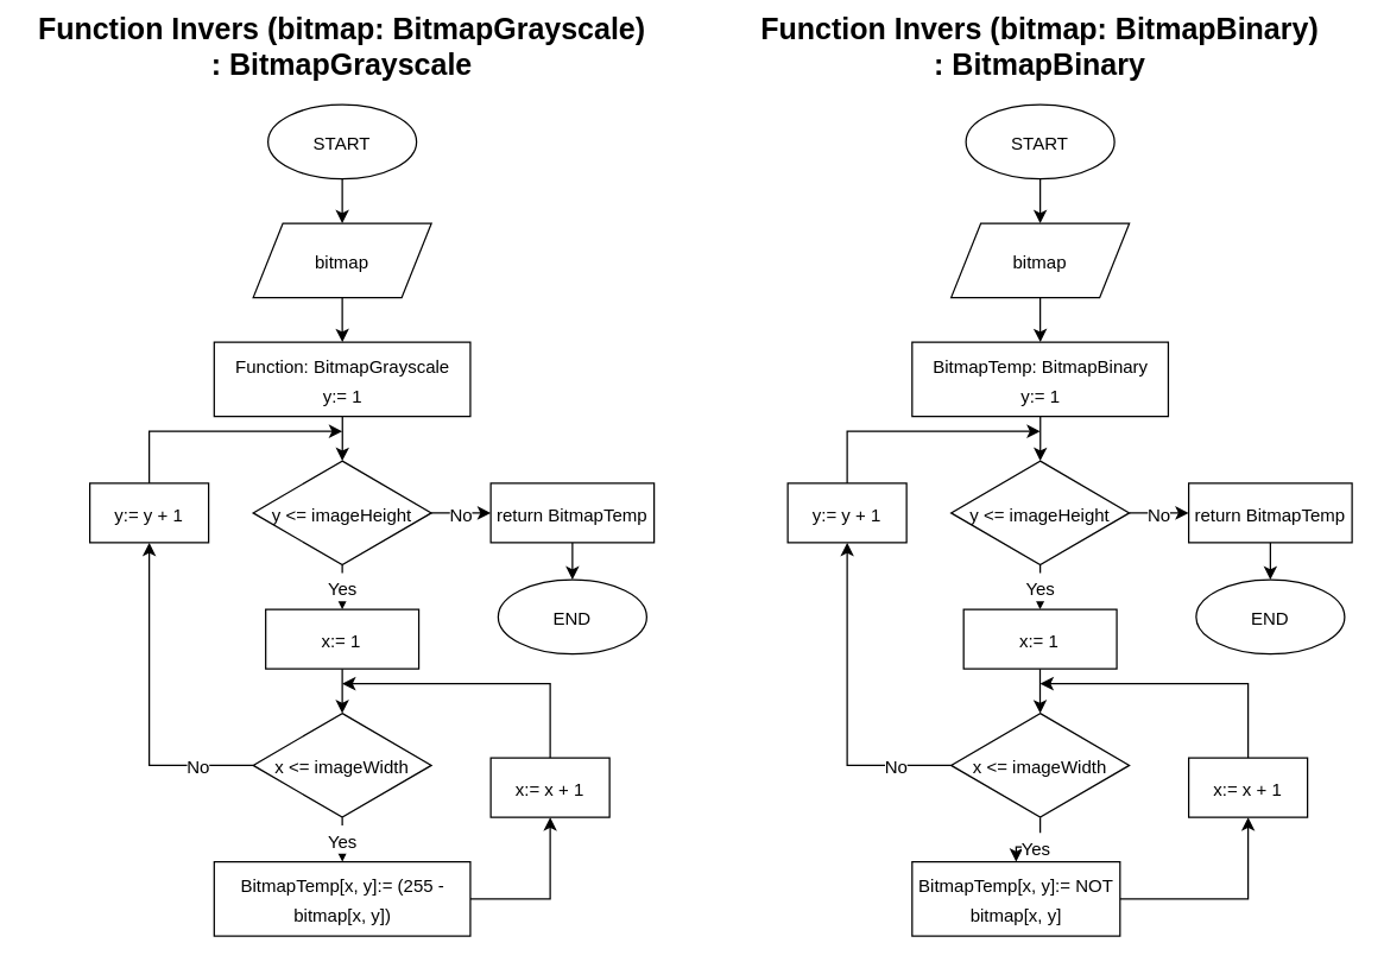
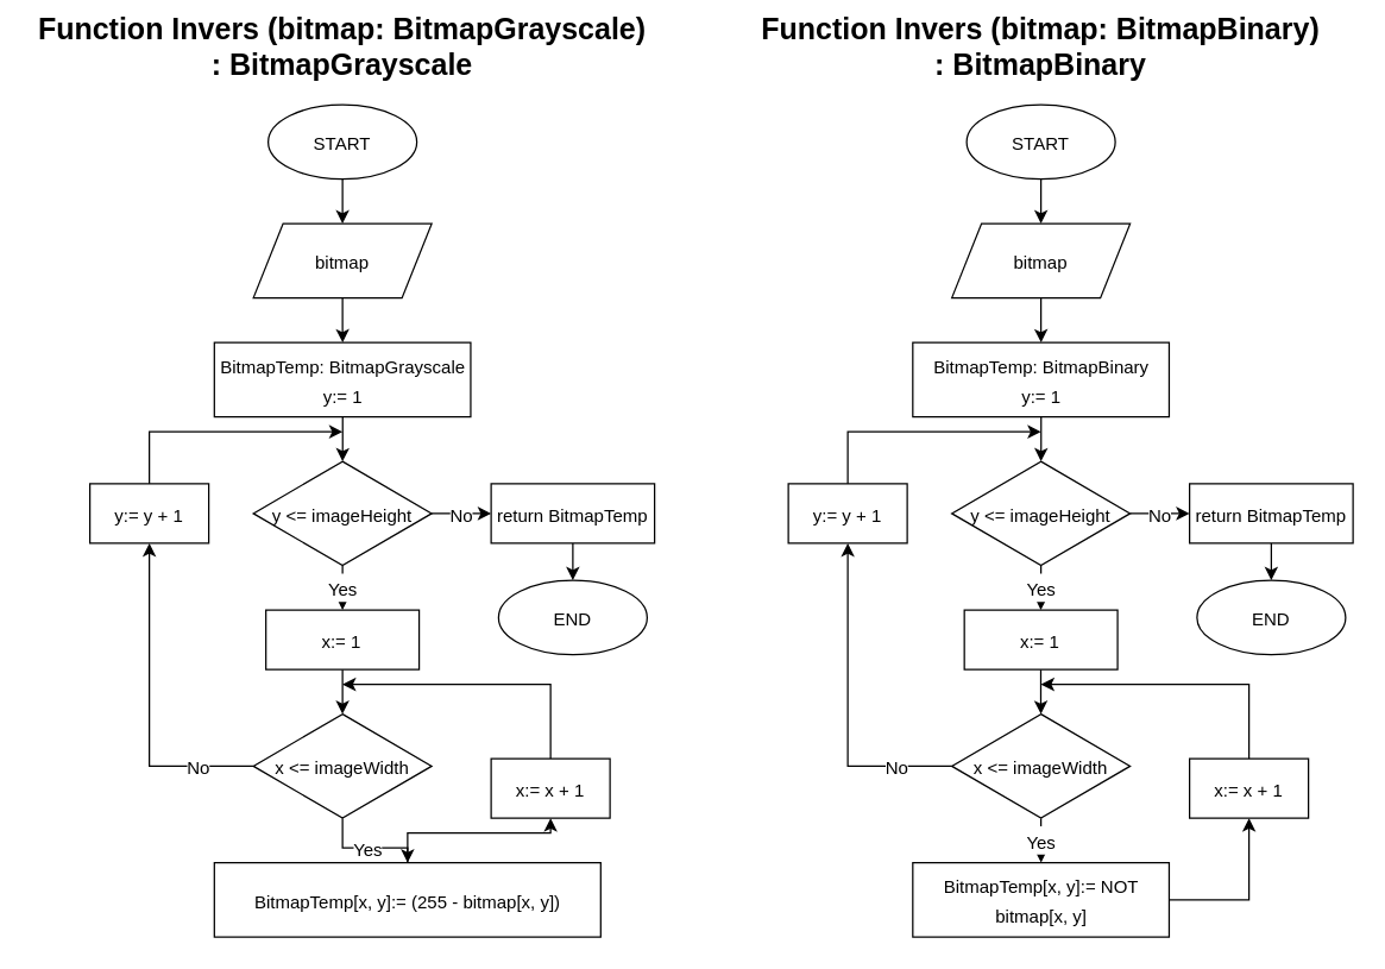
  <mxCell id="0" />
  <mxCell id="1" parent="0" />
  <mxCell id="2" value="&lt;span style=&quot;font-size: 20px&quot;&gt;&lt;b&gt;Function Invers (bitmap: BitmapGrayscale) : BitmapGrayscale&lt;/b&gt;&lt;/span&gt;" style="text;html=1;strokeColor=none;fillColor=none;align=center;verticalAlign=middle;whiteSpace=wrap;rounded=0;fontSize=16;" parent="1" vertex="1"><mxGeometry x="20" y="20" width="420" height="20" as="geometry" /></mxCell>
  <mxCell id="3" value="" style="edgeStyle=orthogonalEdgeStyle;rounded=0;orthogonalLoop=1;jettySize=auto;html=1;fontSize=16;" parent="1" source="4" target="8" edge="1"><mxGeometry relative="1" as="geometry" /></mxCell>
  <mxCell id="4" value="&lt;font style=&quot;font-size: 12px&quot;&gt;START&lt;/font&gt;" style="ellipse;whiteSpace=wrap;html=1;fontSize=16;" parent="1" vertex="1"><mxGeometry x="180" y="70" width="100" height="50" as="geometry" /></mxCell>
  <mxCell id="5" value="" style="edgeStyle=orthogonalEdgeStyle;rounded=0;orthogonalLoop=1;jettySize=auto;html=1;fontSize=16;" parent="1" source="6" target="11" edge="1"><mxGeometry relative="1" as="geometry" /></mxCell>
- <mxCell id="6" value="&lt;font style=&quot;font-size: 12px&quot;&gt;Function: BitmapGrayscale&lt;br&gt;y:= 1&lt;/font&gt;" style="rounded=0;whiteSpace=wrap;html=1;fontSize=16;" parent="1" vertex="1"><mxGeometry x="143.75" y="230" width="172.5" height="50" as="geometry" /></mxCell>
+ <mxCell id="6" value="&lt;font style=&quot;font-size: 12px&quot;&gt;BitmapTemp: BitmapGrayscale&lt;br&gt;y:= 1&lt;/font&gt;" style="rounded=0;whiteSpace=wrap;html=1;fontSize=16;" parent="1" vertex="1"><mxGeometry x="143.75" y="230" width="172.5" height="50" as="geometry" /></mxCell>
  <mxCell id="7" value="" style="edgeStyle=orthogonalEdgeStyle;rounded=0;orthogonalLoop=1;jettySize=auto;html=1;fontSize=16;" parent="1" source="8" target="6" edge="1"><mxGeometry relative="1" as="geometry" /></mxCell>
  <mxCell id="8" value="&lt;font style=&quot;font-size: 12px&quot;&gt;bitmap&lt;/font&gt;" style="shape=parallelogram;perimeter=parallelogramPerimeter;whiteSpace=wrap;html=1;fixedSize=1;fontSize=16;" parent="1" vertex="1"><mxGeometry x="170" y="150" width="120" height="50" as="geometry" /></mxCell>
  <mxCell id="9" value="&lt;font style=&quot;font-size: 12px&quot;&gt;Yes&lt;/font&gt;" style="edgeStyle=orthogonalEdgeStyle;rounded=0;orthogonalLoop=1;jettySize=auto;html=1;fontSize=16;" parent="1" source="11" target="13" edge="1"><mxGeometry relative="1" as="geometry" /></mxCell>
  <mxCell id="10" value="&lt;font style=&quot;font-size: 12px&quot;&gt;No&lt;/font&gt;" style="edgeStyle=orthogonalEdgeStyle;rounded=0;orthogonalLoop=1;jettySize=auto;html=1;fontSize=16;" parent="1" source="11" target="24" edge="1"><mxGeometry relative="1" as="geometry" /></mxCell>
  <mxCell id="11" value="&lt;font style=&quot;font-size: 12px&quot;&gt;y &amp;lt;= imageHeight&lt;/font&gt;" style="rhombus;whiteSpace=wrap;html=1;fontSize=16;" parent="1" vertex="1"><mxGeometry x="170" y="310" width="120" height="70" as="geometry" /></mxCell>
  <mxCell id="12" value="" style="edgeStyle=orthogonalEdgeStyle;rounded=0;orthogonalLoop=1;jettySize=auto;html=1;fontSize=16;" parent="1" source="13" target="16" edge="1"><mxGeometry relative="1" as="geometry" /></mxCell>
  <mxCell id="13" value="&lt;span style=&quot;font-size: 12px&quot;&gt;x:= 1&lt;/span&gt;" style="rounded=0;whiteSpace=wrap;html=1;fontSize=16;" parent="1" vertex="1"><mxGeometry x="178.44" y="410" width="103.12" height="40" as="geometry" /></mxCell>
  <mxCell id="14" value="&lt;font style=&quot;font-size: 12px&quot;&gt;Yes&lt;/font&gt;" style="edgeStyle=orthogonalEdgeStyle;rounded=0;orthogonalLoop=1;jettySize=auto;html=1;fontSize=16;" parent="1" source="16" target="18" edge="1"><mxGeometry relative="1" as="geometry" /></mxCell>
  <mxCell id="15" value="&lt;font style=&quot;font-size: 12px&quot;&gt;No&lt;/font&gt;" style="edgeStyle=orthogonalEdgeStyle;rounded=0;orthogonalLoop=1;jettySize=auto;html=1;entryX=0.5;entryY=1;entryDx=0;entryDy=0;fontSize=16;" parent="1" source="16" target="22" edge="1"><mxGeometry x="-0.664" relative="1" as="geometry"><mxPoint as="offset" /></mxGeometry></mxCell>
  <mxCell id="16" value="&lt;font style=&quot;font-size: 12px&quot;&gt;x &amp;lt;= imageWidth&lt;/font&gt;" style="rhombus;whiteSpace=wrap;html=1;fontSize=16;" parent="1" vertex="1"><mxGeometry x="170" y="480" width="120" height="70" as="geometry" /></mxCell>
  <mxCell id="17" style="edgeStyle=orthogonalEdgeStyle;rounded=0;orthogonalLoop=1;jettySize=auto;html=1;entryX=0.5;entryY=1;entryDx=0;entryDy=0;fontSize=16;" parent="1" source="18" target="20" edge="1"><mxGeometry relative="1" as="geometry" /></mxCell>
- <mxCell id="18" value="&lt;span style=&quot;font-size: 12px&quot;&gt;BitmapTemp[x, y]:= (255 - bitmap[x, y])&lt;/span&gt;" style="rounded=0;whiteSpace=wrap;html=1;fontSize=16;" parent="1" vertex="1"><mxGeometry x="143.75" y="580" width="172.5" height="50" as="geometry" /></mxCell>
+ <mxCell id="18" value="&lt;span style=&quot;font-size: 12px&quot;&gt;BitmapTemp[x, y]:= (255 - bitmap[x, y])&lt;/span&gt;" style="rounded=0;whiteSpace=wrap;html=1;fontSize=16;" parent="1" vertex="1"><mxGeometry x="143.75" y="580" width="260" height="50" as="geometry" /></mxCell>
  <mxCell id="19" style="edgeStyle=orthogonalEdgeStyle;rounded=0;orthogonalLoop=1;jettySize=auto;html=1;fontSize=16;" parent="1" source="20" edge="1"><mxGeometry relative="1" as="geometry"><mxPoint x="230" y="460" as="targetPoint" /><Array as="points"><mxPoint x="370" y="460" /></Array></mxGeometry></mxCell>
  <mxCell id="20" value="&lt;span style=&quot;font-size: 12px&quot;&gt;x:= x + 1&lt;/span&gt;" style="rounded=0;whiteSpace=wrap;html=1;fontSize=16;" parent="1" vertex="1"><mxGeometry x="330" y="510" width="80" height="40" as="geometry" /></mxCell>
  <mxCell id="21" style="edgeStyle=orthogonalEdgeStyle;rounded=0;orthogonalLoop=1;jettySize=auto;html=1;fontSize=16;" parent="1" source="22" edge="1"><mxGeometry relative="1" as="geometry"><mxPoint x="230" y="290" as="targetPoint" /><Array as="points"><mxPoint x="100" y="290" /></Array></mxGeometry></mxCell>
  <mxCell id="22" value="&lt;span style=&quot;font-size: 12px&quot;&gt;y:= y + 1&lt;/span&gt;" style="rounded=0;whiteSpace=wrap;html=1;fontSize=16;" parent="1" vertex="1"><mxGeometry x="60" y="325" width="80" height="40" as="geometry" /></mxCell>
  <mxCell id="23" value="" style="edgeStyle=orthogonalEdgeStyle;rounded=0;orthogonalLoop=1;jettySize=auto;html=1;fontSize=16;" parent="1" source="24" target="25" edge="1"><mxGeometry relative="1" as="geometry" /></mxCell>
  <mxCell id="24" value="&lt;span style=&quot;font-size: 12px&quot;&gt;return BitmapTemp&lt;/span&gt;" style="rounded=0;whiteSpace=wrap;html=1;fontSize=16;" parent="1" vertex="1"><mxGeometry x="330" y="325" width="110" height="40" as="geometry" /></mxCell>
  <mxCell id="25" value="&lt;span style=&quot;font-size: 12px&quot;&gt;END&lt;/span&gt;" style="ellipse;whiteSpace=wrap;html=1;fontSize=16;" parent="1" vertex="1"><mxGeometry x="335" y="390" width="100" height="50" as="geometry" /></mxCell>
  <mxCell id="26" value="&lt;span style=&quot;font-size: 20px&quot;&gt;&lt;b&gt;Function Invers (bitmap: BitmapBinary) : BitmapBinary&lt;/b&gt;&lt;/span&gt;" style="text;html=1;strokeColor=none;fillColor=none;align=center;verticalAlign=middle;whiteSpace=wrap;rounded=0;fontSize=16;" parent="1" vertex="1"><mxGeometry x="510" y="20" width="380" height="20" as="geometry" /></mxCell>
  <mxCell id="27" value="" style="edgeStyle=orthogonalEdgeStyle;rounded=0;orthogonalLoop=1;jettySize=auto;html=1;fontSize=16;" parent="1" source="28" target="32" edge="1"><mxGeometry relative="1" as="geometry" /></mxCell>
  <mxCell id="28" value="&lt;font style=&quot;font-size: 12px&quot;&gt;START&lt;/font&gt;" style="ellipse;whiteSpace=wrap;html=1;fontSize=16;" parent="1" vertex="1"><mxGeometry x="650" y="70" width="100" height="50" as="geometry" /></mxCell>
  <mxCell id="29" value="" style="edgeStyle=orthogonalEdgeStyle;rounded=0;orthogonalLoop=1;jettySize=auto;html=1;fontSize=16;" parent="1" source="30" target="35" edge="1"><mxGeometry relative="1" as="geometry" /></mxCell>
  <mxCell id="30" value="&lt;font style=&quot;font-size: 12px&quot;&gt;BitmapTemp: BitmapBinary&lt;br&gt;y:= 1&lt;/font&gt;" style="rounded=0;whiteSpace=wrap;html=1;fontSize=16;" parent="1" vertex="1"><mxGeometry x="613.75" y="230" width="172.5" height="50" as="geometry" /></mxCell>
  <mxCell id="31" value="" style="edgeStyle=orthogonalEdgeStyle;rounded=0;orthogonalLoop=1;jettySize=auto;html=1;fontSize=16;" parent="1" source="32" target="30" edge="1"><mxGeometry relative="1" as="geometry" /></mxCell>
  <mxCell id="32" value="&lt;font style=&quot;font-size: 12px&quot;&gt;bitmap&lt;/font&gt;" style="shape=parallelogram;perimeter=parallelogramPerimeter;whiteSpace=wrap;html=1;fixedSize=1;fontSize=16;" parent="1" vertex="1"><mxGeometry x="640" y="150" width="120" height="50" as="geometry" /></mxCell>
  <mxCell id="33" value="&lt;font style=&quot;font-size: 12px&quot;&gt;Yes&lt;/font&gt;" style="edgeStyle=orthogonalEdgeStyle;rounded=0;orthogonalLoop=1;jettySize=auto;html=1;fontSize=16;" parent="1" source="35" target="37" edge="1"><mxGeometry relative="1" as="geometry" /></mxCell>
  <mxCell id="34" value="&lt;font style=&quot;font-size: 12px&quot;&gt;No&lt;/font&gt;" style="edgeStyle=orthogonalEdgeStyle;rounded=0;orthogonalLoop=1;jettySize=auto;html=1;fontSize=16;" parent="1" source="35" target="48" edge="1"><mxGeometry relative="1" as="geometry" /></mxCell>
  <mxCell id="35" value="&lt;font style=&quot;font-size: 12px&quot;&gt;y &amp;lt;= imageHeight&lt;/font&gt;" style="rhombus;whiteSpace=wrap;html=1;fontSize=16;" parent="1" vertex="1"><mxGeometry x="640" y="310" width="120" height="70" as="geometry" /></mxCell>
  <mxCell id="36" value="" style="edgeStyle=orthogonalEdgeStyle;rounded=0;orthogonalLoop=1;jettySize=auto;html=1;fontSize=16;" parent="1" source="37" target="40" edge="1"><mxGeometry relative="1" as="geometry" /></mxCell>
  <mxCell id="37" value="&lt;span style=&quot;font-size: 12px&quot;&gt;x:= 1&lt;/span&gt;" style="rounded=0;whiteSpace=wrap;html=1;fontSize=16;" parent="1" vertex="1"><mxGeometry x="648.44" y="410" width="103.12" height="40" as="geometry" /></mxCell>
  <mxCell id="38" value="&lt;font style=&quot;font-size: 12px&quot;&gt;Yes&lt;/font&gt;" style="edgeStyle=orthogonalEdgeStyle;rounded=0;orthogonalLoop=1;jettySize=auto;html=1;fontSize=16;" parent="1" source="40" target="42" edge="1"><mxGeometry relative="1" as="geometry" /></mxCell>
  <mxCell id="39" value="&lt;font style=&quot;font-size: 12px&quot;&gt;No&lt;/font&gt;" style="edgeStyle=orthogonalEdgeStyle;rounded=0;orthogonalLoop=1;jettySize=auto;html=1;entryX=0.5;entryY=1;entryDx=0;entryDy=0;fontSize=16;" parent="1" source="40" target="46" edge="1"><mxGeometry x="-0.664" relative="1" as="geometry"><mxPoint as="offset" /></mxGeometry></mxCell>
  <mxCell id="40" value="&lt;font style=&quot;font-size: 12px&quot;&gt;x &amp;lt;= imageWidth&lt;/font&gt;" style="rhombus;whiteSpace=wrap;html=1;fontSize=16;" parent="1" vertex="1"><mxGeometry x="640" y="480" width="120" height="70" as="geometry" /></mxCell>
  <mxCell id="41" style="edgeStyle=orthogonalEdgeStyle;rounded=0;orthogonalLoop=1;jettySize=auto;html=1;entryX=0.5;entryY=1;entryDx=0;entryDy=0;fontSize=16;" parent="1" source="42" target="44" edge="1"><mxGeometry relative="1" as="geometry" /></mxCell>
- <mxCell id="42" value="&lt;span style=&quot;font-size: 12px&quot;&gt;BitmapTemp[x, y]:= NOT bitmap[x, y]&lt;/span&gt;" style="rounded=0;whiteSpace=wrap;html=1;fontSize=16;" parent="1" vertex="1"><mxGeometry x="613.75" y="580" width="140" height="50" as="geometry" /></mxCell>
+ <mxCell id="42" value="&lt;span style=&quot;font-size: 12px&quot;&gt;BitmapTemp[x, y]:= NOT bitmap[x, y]&lt;/span&gt;" style="rounded=0;whiteSpace=wrap;html=1;fontSize=16;" parent="1" vertex="1"><mxGeometry x="613.75" y="580" width="172.5" height="50" as="geometry" /></mxCell>
  <mxCell id="43" style="edgeStyle=orthogonalEdgeStyle;rounded=0;orthogonalLoop=1;jettySize=auto;html=1;fontSize=16;" parent="1" source="44" edge="1"><mxGeometry relative="1" as="geometry"><mxPoint x="700" y="460" as="targetPoint" /><Array as="points"><mxPoint x="840" y="460" /></Array></mxGeometry></mxCell>
  <mxCell id="44" value="&lt;span style=&quot;font-size: 12px&quot;&gt;x:= x + 1&lt;/span&gt;" style="rounded=0;whiteSpace=wrap;html=1;fontSize=16;" parent="1" vertex="1"><mxGeometry x="800" y="510" width="80" height="40" as="geometry" /></mxCell>
  <mxCell id="45" style="edgeStyle=orthogonalEdgeStyle;rounded=0;orthogonalLoop=1;jettySize=auto;html=1;fontSize=16;" parent="1" source="46" edge="1"><mxGeometry relative="1" as="geometry"><mxPoint x="700" y="290" as="targetPoint" /><Array as="points"><mxPoint x="570" y="290" /></Array></mxGeometry></mxCell>
  <mxCell id="46" value="&lt;span style=&quot;font-size: 12px&quot;&gt;y:= y + 1&lt;/span&gt;" style="rounded=0;whiteSpace=wrap;html=1;fontSize=16;" parent="1" vertex="1"><mxGeometry x="530" y="325" width="80" height="40" as="geometry" /></mxCell>
  <mxCell id="47" value="" style="edgeStyle=orthogonalEdgeStyle;rounded=0;orthogonalLoop=1;jettySize=auto;html=1;fontSize=16;" parent="1" source="48" target="49" edge="1"><mxGeometry relative="1" as="geometry" /></mxCell>
  <mxCell id="48" value="&lt;span style=&quot;font-size: 12px&quot;&gt;return BitmapTemp&lt;/span&gt;" style="rounded=0;whiteSpace=wrap;html=1;fontSize=16;" parent="1" vertex="1"><mxGeometry x="800" y="325" width="110" height="40" as="geometry" /></mxCell>
  <mxCell id="49" value="&lt;span style=&quot;font-size: 12px&quot;&gt;END&lt;/span&gt;" style="ellipse;whiteSpace=wrap;html=1;fontSize=16;" parent="1" vertex="1"><mxGeometry x="805" y="390" width="100" height="50" as="geometry" /></mxCell>
